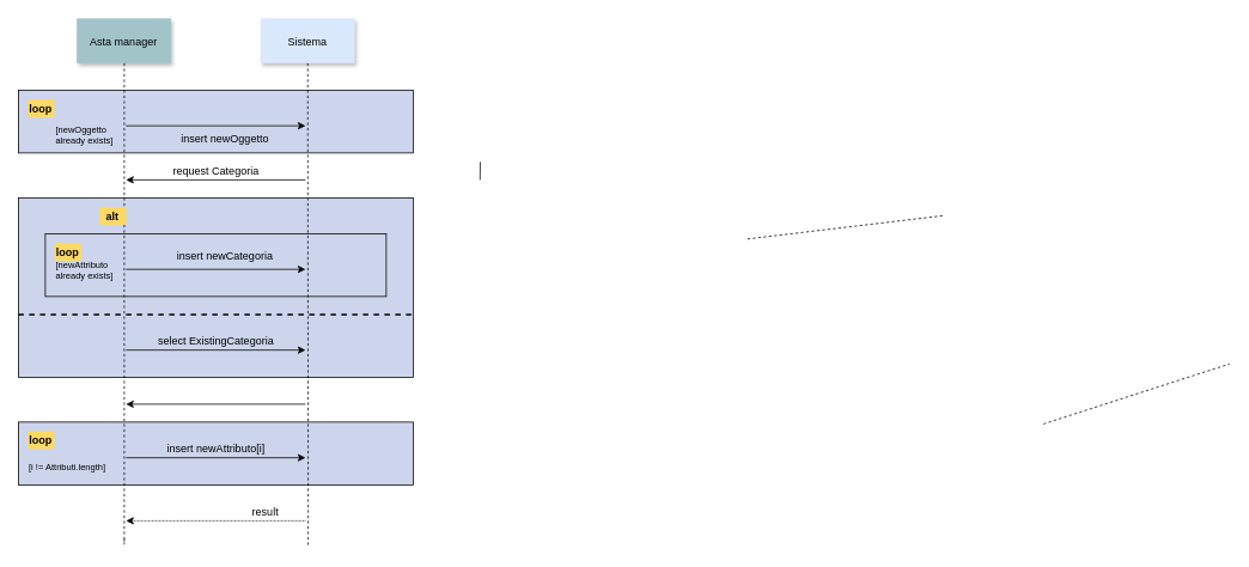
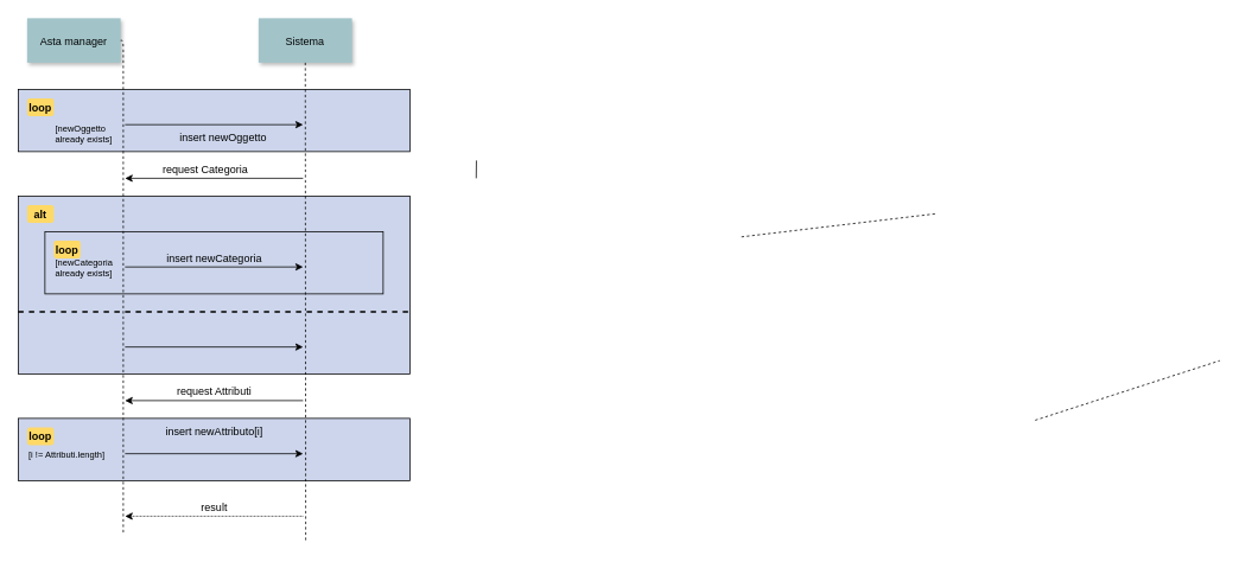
  <mxCell id="0" />
  <mxCell id="1" parent="0" />
  <mxCell id="2" value="" style="fillColor=#CCD5EB" vertex="1" parent="1"><mxGeometry y="470" width="440" height="70" as="geometry" x="20" /></mxCell>
  <mxCell id="3" value="" style="fillColor=#CCD5EB" vertex="1" parent="1"><mxGeometry y="220" width="440" height="200" as="geometry" x="20" /></mxCell>
  <mxCell id="4" value="" style="fillColor=#CCD5EB" vertex="1" parent="1"><mxGeometry x="50" y="260" width="380" height="70" as="geometry" /></mxCell>
  <mxCell id="5" value="" style="fillColor=#CCD5EB" parent="1" vertex="1"><mxGeometry y="100" width="440" height="70" as="geometry" x="20" /></mxCell>
- <mxCell id="6" value="Asta manager" style="shadow=1;fillColor=#A2C4C9;strokeColor=none" parent="1" vertex="1"><mxGeometry x="85" y="20" width="105" height="50" as="geometry" /></mxCell>
- <mxCell id="7" value="Sistema" style="shadow=1;fillColor=#dae8fc;strokeColor=none;" parent="1" vertex="1"><mxGeometry x="290" y="20" width="105" height="50" as="geometry" /></mxCell>
+ <mxCell id="6" value="Asta manager" style="shadow=1;fillColor=#A2C4C9;strokeColor=none" parent="1" vertex="1"><mxGeometry x="30" y="20" width="105" height="50" as="geometry" /></mxCell>
+ <mxCell id="7" value="Sistema" style="shadow=1;fillColor=#A2C4C9;strokeColor=none" parent="1" vertex="1"><mxGeometry x="290" y="20" width="105" height="50" as="geometry" /></mxCell>
  <mxCell id="8" value="" style="edgeStyle=none;endArrow=none;dashed=1" parent="1" source="7" edge="1"><mxGeometry x="247.335" y="165" width="100" height="100" as="geometry"><mxPoint x="342.259" y="70" as="sourcePoint" /><mxPoint x="343" y="610" as="targetPoint" /></mxGeometry></mxCell>
  <mxCell id="9" value="" style="edgeStyle=none;endArrow=none" parent="1" edge="1"><mxGeometry x="437.043" y="270" width="100" height="100" as="geometry"><mxPoint x="534.784" y="180" as="sourcePoint" /><mxPoint x="534.543" y="200" as="targetPoint" /></mxGeometry></mxCell>
  <mxCell id="10" value="" style="edgeStyle=elbowEdgeStyle;elbow=horizontal;endArrow=none;dashed=1" parent="1" source="6" edge="1"><mxGeometry x="142.5" y="310" width="100" height="100" as="geometry"><mxPoint x="162.5" y="370" as="sourcePoint" /><mxPoint x="138" y="600" as="targetPoint" /><Array as="points"><mxPoint x="138" y="610" /></Array></mxGeometry></mxCell>
  <mxCell id="11" value="" style="edgeStyle=none;endArrow=none;dashed=1" parent="1" edge="1"><mxGeometry x="1030" y="180" width="100" height="100" as="geometry"><mxPoint x="1050" y="240" as="sourcePoint" /><mxPoint x="831.212" y="266.044" as="targetPoint" /></mxGeometry></mxCell>
  <mxCell id="12" value="" style="edgeStyle=none;endArrow=none;dashed=1" parent="1" edge="1"><mxGeometry x="1204.071" y="380.087" width="100" height="100" as="geometry"><mxPoint x="1162.5" y="472.083" as="sourcePoint" /><mxPoint x="1370" y="405.087" as="targetPoint" /></mxGeometry></mxCell>
  <mxCell id="13" value="loop" style="rounded=1;fontStyle=1;fillColor=#FFD966;strokeColor=none" parent="1" vertex="1"><mxGeometry x="30" y="110" width="30" height="20" as="geometry" /></mxCell>
  <mxCell id="14" value="" style="endArrow=classic;html=1;" edge="1" parent="1"><mxGeometry width="50" height="50" relative="1" as="geometry"><mxPoint x="140" y="139.71" as="sourcePoint" /><mxPoint x="340" y="139.71" as="targetPoint" /></mxGeometry></mxCell>
  <mxCell id="15" value="insert newOggetto" style="text;html=1;strokeColor=none;fillColor=none;align=center;verticalAlign=middle;whiteSpace=wrap;rounded=0;" vertex="1" parent="1"><mxGeometry x="187.5" y="145" width="125" height="20" as="geometry" /></mxCell>
  <mxCell id="16" value="[newOggetto&lt;br style=&quot;font-size: 10px&quot;&gt;already exists]" style="text;html=1;strokeColor=none;fillColor=none;align=left;verticalAlign=middle;whiteSpace=wrap;rounded=0;fontSize=10;" vertex="1" parent="1"><mxGeometry x="60" y="140" width="90" height="20" as="geometry" /></mxCell>
  <mxCell id="17" value="" style="endArrow=classic;html=1;fontSize=10;" edge="1" parent="1"><mxGeometry width="50" height="50" relative="1" as="geometry"><mxPoint x="340" y="200" as="sourcePoint" /><mxPoint x="140" y="200" as="targetPoint" /></mxGeometry></mxCell>
- <mxCell id="18" value="request Categoria" style="text;html=1;strokeColor=none;fillColor=none;align=center;verticalAlign=middle;whiteSpace=wrap;rounded=0;" vertex="1" parent="1"><mxGeometry x="177.5" y="180" width="125" height="20" as="geometry" /></mxCell>
- <mxCell id="19" value="alt" style="rounded=1;fontStyle=1;fillColor=#FFD966;strokeColor=none" vertex="1" parent="1"><mxGeometry x="110" y="230" width="30" height="20" as="geometry" /></mxCell>
+ <mxCell id="18" value="request Categoria" style="text;html=1;strokeColor=none;fillColor=none;align=center;verticalAlign=middle;whiteSpace=wrap;rounded=0;" vertex="1" parent="1"><mxGeometry x="167.5" y="180" width="125" height="20" as="geometry" /></mxCell>
+ <mxCell id="19" value="alt" style="rounded=1;fontStyle=1;fillColor=#FFD966;strokeColor=none" vertex="1" parent="1"><mxGeometry x="30" y="230" width="30" height="20" as="geometry" /></mxCell>
  <mxCell id="20" value="loop" style="rounded=1;fontStyle=1;fillColor=#FFD966;strokeColor=none" vertex="1" parent="1"><mxGeometry x="60" y="270" width="30" height="20" as="geometry" /></mxCell>
  <mxCell id="21" value="" style="endArrow=classic;html=1;" edge="1" parent="1"><mxGeometry width="50" height="50" relative="1" as="geometry"><mxPoint x="140" y="299.71" as="sourcePoint" /><mxPoint x="340" y="299.71" as="targetPoint" /></mxGeometry></mxCell>
- <mxCell id="22" value="insert newCategoria" style="text;html=1;strokeColor=none;fillColor=none;align=center;verticalAlign=middle;whiteSpace=wrap;rounded=0;" vertex="1" parent="1"><mxGeometry x="187.5" y="275" width="125" height="20" as="geometry" /></mxCell>
- <mxCell id="23" value="[newAttributo&lt;br style=&quot;font-size: 10px&quot;&gt;already exists]" style="text;html=1;strokeColor=none;fillColor=none;align=left;verticalAlign=middle;whiteSpace=wrap;rounded=0;fontSize=10;" vertex="1" parent="1"><mxGeometry x="60" y="290" width="90" height="20" as="geometry" /></mxCell>
+ <mxCell id="22" value="insert newCategoria" style="text;html=1;strokeColor=none;fillColor=none;align=center;verticalAlign=middle;whiteSpace=wrap;rounded=0;" vertex="1" parent="1"><mxGeometry x="177.5" y="280" width="125" height="20" as="geometry" /></mxCell>
+ <mxCell id="23" value="[newCategoria&lt;br style=&quot;font-size: 10px&quot;&gt;already exists]" style="text;html=1;strokeColor=none;fillColor=none;align=left;verticalAlign=middle;whiteSpace=wrap;rounded=0;fontSize=10;" vertex="1" parent="1"><mxGeometry x="60" y="290" width="90" height="20" as="geometry" /></mxCell>
  <mxCell id="24" value="" style="endArrow=none;dashed=1;html=1;fontSize=10;fontStyle=0;labelBorderColor=none;startSize=6;strokeWidth=2;" edge="1" parent="1"><mxGeometry width="50" height="50" relative="1" as="geometry"><mxPoint y="350" as="sourcePoint" x="20" /><mxPoint x="460" y="350" as="targetPoint" /></mxGeometry></mxCell>
  <mxCell id="25" value="" style="endArrow=classic;html=1;" edge="1" parent="1"><mxGeometry width="50" height="50" relative="1" as="geometry"><mxPoint x="140" y="389.71" as="sourcePoint" /><mxPoint x="340" y="389.71" as="targetPoint" /></mxGeometry></mxCell>
- <mxCell id="26" value="select ExistingCategoria" style="text;html=1;strokeColor=none;fillColor=none;align=center;verticalAlign=middle;whiteSpace=wrap;rounded=0;" vertex="1" parent="1"><mxGeometry x="173.75" y="370" width="132.5" height="20" as="geometry" /></mxCell>
  <mxCell id="27" value="loop" style="rounded=1;fontStyle=1;fillColor=#FFD966;strokeColor=none" vertex="1" parent="1"><mxGeometry x="30" y="480" width="30" height="20" as="geometry" /></mxCell>
- <mxCell id="28" value="[i != Attributi.length]" style="text;html=1;strokeColor=none;fillColor=none;align=left;verticalAlign=middle;whiteSpace=wrap;rounded=0;fontSize=10;" vertex="1" parent="1"><mxGeometry x="30" y="510" width="90" height="20" as="geometry" /></mxCell>
- <mxCell id="29" value="insert newAttributo[i]" style="text;html=1;strokeColor=none;fillColor=none;align=center;verticalAlign=middle;whiteSpace=wrap;rounded=0;" vertex="1" parent="1"><mxGeometry x="177.5" y="490" width="125" height="20" as="geometry" /></mxCell>
+ <mxCell id="28" value="[i != Attributi.length]" style="text;html=1;strokeColor=none;fillColor=none;align=left;verticalAlign=middle;whiteSpace=wrap;rounded=0;fontSize=10;" vertex="1" parent="1"><mxGeometry x="30" y="500" width="90" height="20" as="geometry" /></mxCell>
+ <mxCell id="29" value="insert newAttributo[i]" style="text;html=1;strokeColor=none;fillColor=none;align=center;verticalAlign=middle;whiteSpace=wrap;rounded=0;" vertex="1" parent="1"><mxGeometry x="177.5" y="475" width="125" height="20" as="geometry" /></mxCell>
  <mxCell id="30" value="" style="endArrow=classic;html=1;" edge="1" parent="1"><mxGeometry width="50" height="50" relative="1" as="geometry"><mxPoint x="140" y="509.71" as="sourcePoint" /><mxPoint x="340" y="509.71" as="targetPoint" /></mxGeometry></mxCell>
+ <mxCell id="31" value="request Attributi" style="text;html=1;strokeColor=none;fillColor=none;align=center;verticalAlign=middle;whiteSpace=wrap;rounded=0;" vertex="1" parent="1"><mxGeometry x="177.5" y="430" width="125" height="20" as="geometry" /></mxCell>
  <mxCell id="32" value="" style="endArrow=classic;html=1;fontSize=10;" edge="1" parent="1"><mxGeometry width="50" height="50" relative="1" as="geometry"><mxPoint x="340" y="450" as="sourcePoint" /><mxPoint x="140" y="450" as="targetPoint" /></mxGeometry></mxCell>
  <mxCell id="33" value="" style="endArrow=classic;html=1;fontSize=10;dashed=1;dashPattern=1 1;" edge="1" parent="1"><mxGeometry width="50" height="50" relative="1" as="geometry"><mxPoint x="340" y="580" as="sourcePoint" /><mxPoint x="140" y="580" as="targetPoint" /></mxGeometry></mxCell>
- <mxCell id="34" value="result" style="text;html=1;strokeColor=none;fillColor=none;align=center;verticalAlign=middle;whiteSpace=wrap;rounded=0;" vertex="1" parent="1"><mxGeometry x="232.5" y="560" width="125" height="20" as="geometry" /></mxCell>
+ <mxCell id="34" value="result" style="text;html=1;strokeColor=none;fillColor=none;align=center;verticalAlign=middle;whiteSpace=wrap;rounded=0;" vertex="1" parent="1"><mxGeometry x="177.5" y="560" width="125" height="20" as="geometry" /></mxCell>
